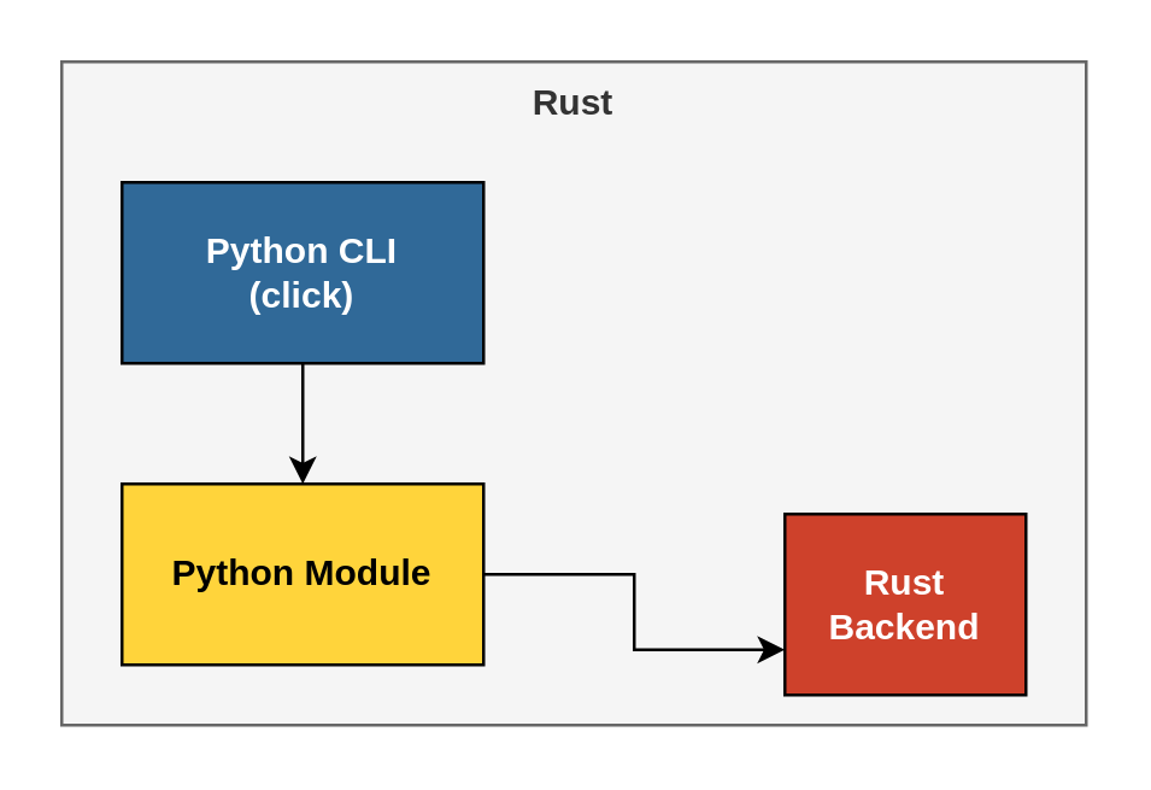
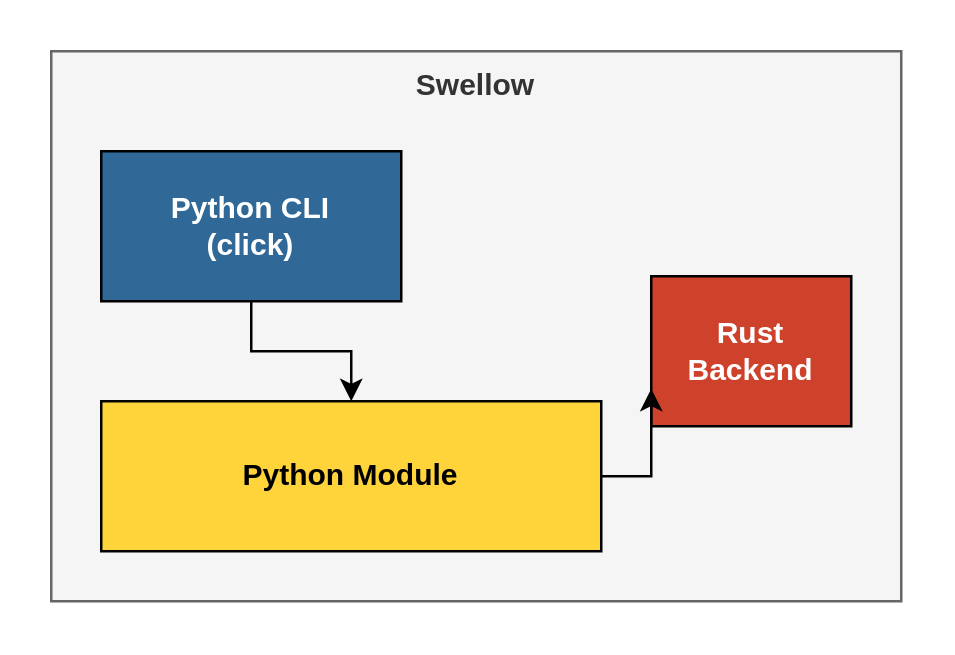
  <mxCell id="0" />
  <mxCell id="1" parent="0" />
- <mxCell id="2" value="&lt;b&gt;Rust&lt;/b&gt;" style="text;html=1;align=center;verticalAlign=top;whiteSpace=wrap;rounded=0;fillColor=#f5f5f5;fontColor=#333333;strokeColor=#666666;labelPosition=center;verticalLabelPosition=middle;" parent="1" vertex="1"><mxGeometry x="20" y="20" width="340" height="220" as="geometry" /></mxCell>
- <mxCell id="3" value="&lt;b&gt;&lt;font style=&quot;color: light-dark(rgb(255, 255, 255), rgb(237, 237, 237));&quot;&gt;Rust&lt;/font&gt;&lt;/b&gt;&lt;div&gt;&lt;b&gt;&lt;font style=&quot;color: light-dark(rgb(255, 255, 255), rgb(237, 237, 237));&quot;&gt;Backend&lt;/font&gt;&lt;/b&gt;&lt;/div&gt;" style="rounded=0;whiteSpace=wrap;html=1;fillColor=light-dark(#CE412B,#EDEDED);" parent="1" vertex="1"><mxGeometry x="260" y="170" width="80" height="60" as="geometry" /></mxCell>
+ <mxCell id="2" value="&lt;b&gt;Swellow&lt;/b&gt;" style="text;html=1;align=center;verticalAlign=top;whiteSpace=wrap;rounded=0;fillColor=#f5f5f5;fontColor=#333333;strokeColor=#666666;labelPosition=center;verticalLabelPosition=middle;" parent="1" vertex="1"><mxGeometry x="20" y="20" width="340" height="220" as="geometry" /></mxCell>
+ <mxCell id="3" value="&lt;b&gt;&lt;font style=&quot;color: light-dark(rgb(255, 255, 255), rgb(237, 237, 237));&quot;&gt;Rust&lt;/font&gt;&lt;/b&gt;&lt;div&gt;&lt;b&gt;&lt;font style=&quot;color: light-dark(rgb(255, 255, 255), rgb(237, 237, 237));&quot;&gt;Backend&lt;/font&gt;&lt;/b&gt;&lt;/div&gt;" style="rounded=0;whiteSpace=wrap;html=1;fillColor=light-dark(#CE412B,#EDEDED);" parent="1" vertex="1"><mxGeometry x="260" y="110" width="80" height="60" as="geometry" /></mxCell>
  <mxCell id="4" style="edgeStyle=orthogonalEdgeStyle;rounded=0;orthogonalLoop=1;jettySize=auto;html=1;" parent="1" source="5" target="7" edge="1"><mxGeometry relative="1" as="geometry" /></mxCell>
  <mxCell id="5" value="&lt;div&gt;&lt;b style=&quot;background-color: transparent; color: light-dark(rgb(0, 0, 0), rgb(255, 255, 255));&quot;&gt;&lt;font style=&quot;color: light-dark(rgb(255, 255, 255), rgb(237, 237, 237));&quot;&gt;Python CLI&lt;/font&gt;&lt;/b&gt;&lt;/div&gt;&lt;div&gt;&lt;b&gt;&lt;font style=&quot;color: light-dark(rgb(255, 255, 255), rgb(237, 237, 237));&quot;&gt;(click)&lt;/font&gt;&lt;/b&gt;&lt;/div&gt;" style="rounded=0;whiteSpace=wrap;html=1;fillColor=light-dark(#306998,#EDEDED);" parent="1" vertex="1"><mxGeometry x="40" y="60" width="120" height="60" as="geometry" /></mxCell>
  <mxCell id="6" style="edgeStyle=orthogonalEdgeStyle;rounded=0;orthogonalLoop=1;jettySize=auto;html=1;entryX=0;entryY=0.75;entryDx=0;entryDy=0;" parent="1" source="7" target="3" edge="1"><mxGeometry relative="1" as="geometry" /></mxCell>
- <mxCell id="7" value="&lt;font&gt;&lt;b&gt;Python Module&lt;/b&gt;&lt;/font&gt;" style="rounded=0;whiteSpace=wrap;html=1;fillColor=light-dark(#FFD43B,#EDEDED);fontColor=#000000;" parent="1" vertex="1"><mxGeometry x="40" y="160" width="120" height="60" as="geometry" /></mxCell>
+ <mxCell id="7" value="&lt;font&gt;&lt;b&gt;Python Module&lt;/b&gt;&lt;/font&gt;" style="rounded=0;whiteSpace=wrap;html=1;fillColor=light-dark(#FFD43B,#EDEDED);fontColor=#000000;" parent="1" vertex="1"><mxGeometry x="40" y="160" width="200" height="60" as="geometry" /></mxCell>
